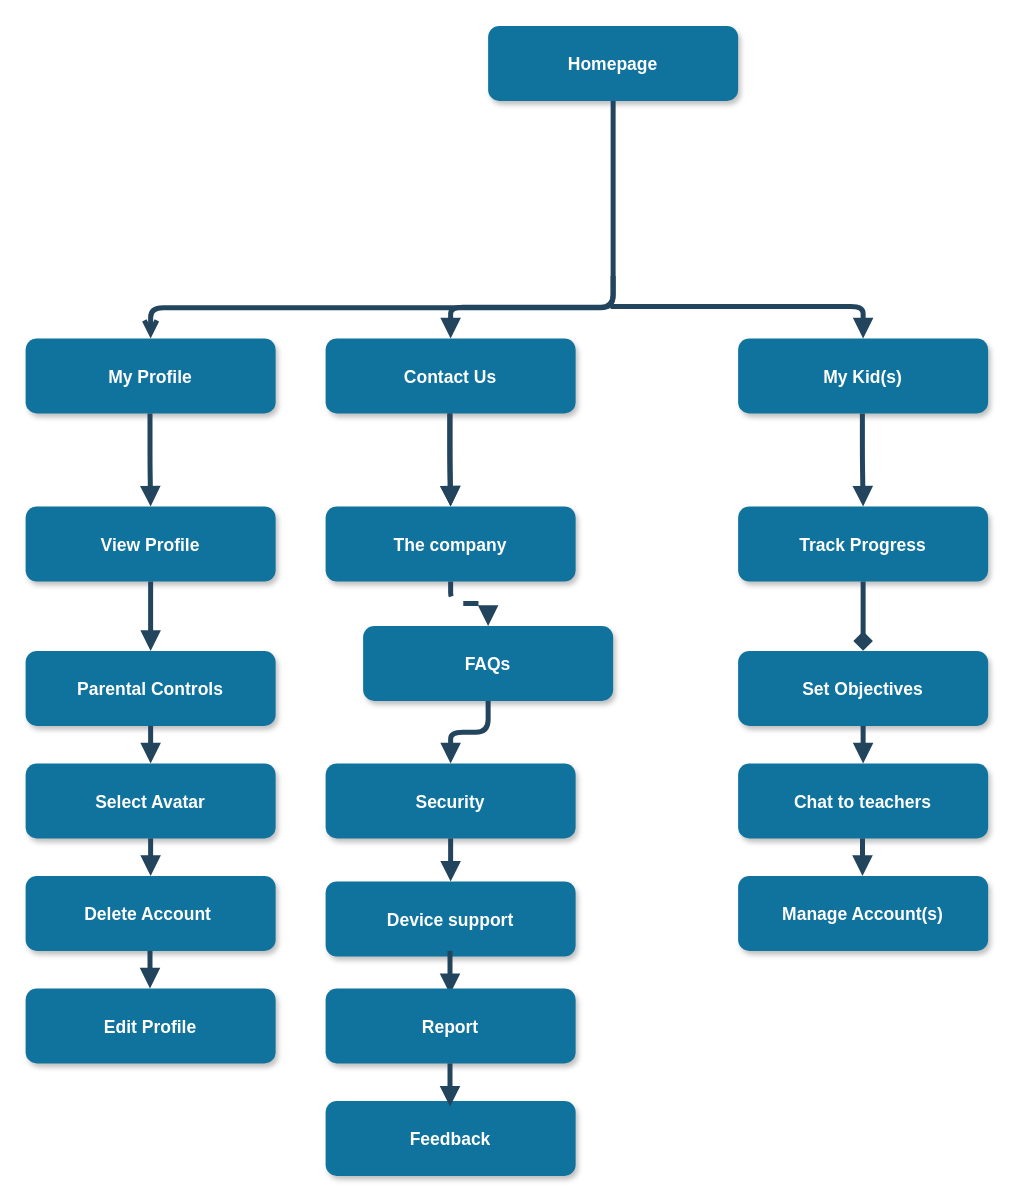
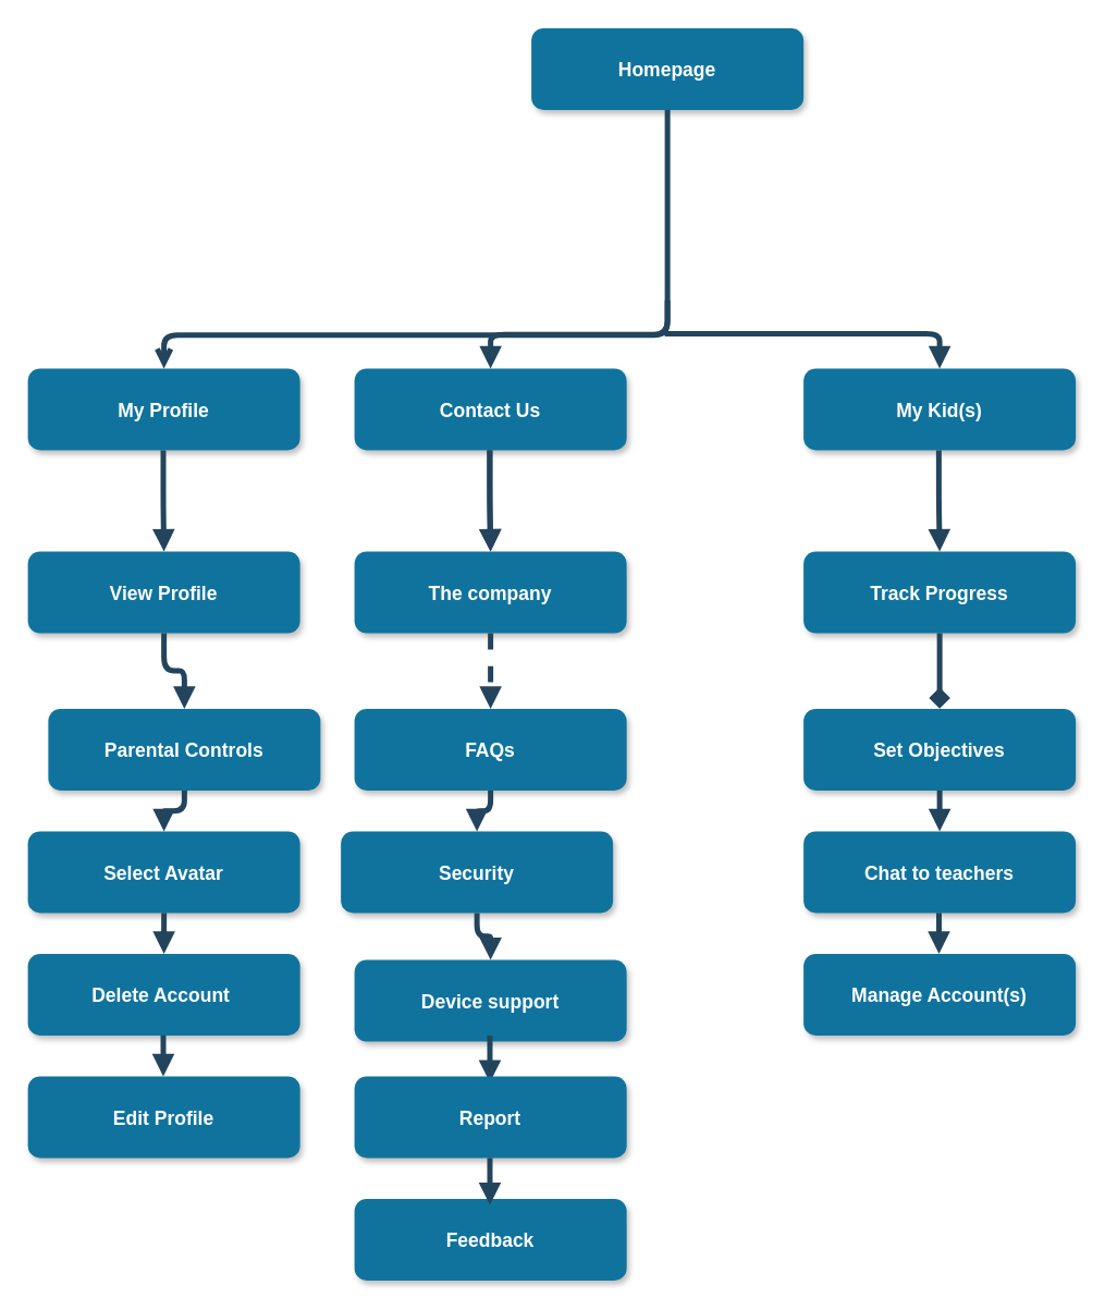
  <mxCell id="0" />
  <mxCell id="1" parent="0" />
  <mxCell id="2" value="Homepage" style="rounded=1;fillColor=#10739E;strokeColor=none;shadow=1;gradientColor=none;fontStyle=1;fontColor=#FFFFFF;fontSize=14;" vertex="1" parent="1"><mxGeometry x="390" y="20" width="200" height="60" as="geometry" /></mxCell>
  <mxCell id="3" value="My Profile" style="rounded=1;fillColor=#10739E;strokeColor=none;shadow=1;gradientColor=none;fontStyle=1;fontColor=#FFFFFF;fontSize=14;" vertex="1" parent="1"><mxGeometry x="20" y="270" width="200" height="60" as="geometry" /></mxCell>
  <mxCell id="4" value="Contact Us" style="rounded=1;fillColor=#10739E;strokeColor=none;shadow=1;gradientColor=none;fontStyle=1;fontColor=#FFFFFF;fontSize=14;" vertex="1" parent="1"><mxGeometry x="260" y="270" width="200" height="60" as="geometry" /></mxCell>
  <mxCell id="5" value="My Kid(s)" style="rounded=1;fillColor=#10739E;strokeColor=none;shadow=1;gradientColor=none;fontStyle=1;fontColor=#FFFFFF;fontSize=14;" vertex="1" parent="1"><mxGeometry x="590" y="270" width="200" height="60" as="geometry" /></mxCell>
  <mxCell id="6" value="View Profile" style="rounded=1;fillColor=#10739E;strokeColor=none;shadow=1;gradientColor=none;fontStyle=1;fontColor=#FFFFFF;fontSize=14;" vertex="1" parent="1"><mxGeometry x="20" y="404.5" width="200" height="60" as="geometry" /></mxCell>
- <mxCell id="7" value="Parental Controls" style="rounded=1;fillColor=#10739E;strokeColor=none;shadow=1;gradientColor=none;fontStyle=1;fontColor=#FFFFFF;fontSize=14;" vertex="1" parent="1"><mxGeometry x="20" y="520" width="200" height="60" as="geometry" /></mxCell>
+ <mxCell id="7" value="Parental Controls" style="rounded=1;fillColor=#10739E;strokeColor=none;shadow=1;gradientColor=none;fontStyle=1;fontColor=#FFFFFF;fontSize=14;" vertex="1" parent="1"><mxGeometry x="35" y="520" width="200" height="60" as="geometry" /></mxCell>
  <mxCell id="8" value="Select Avatar" style="rounded=1;fillColor=#10739E;strokeColor=none;shadow=1;gradientColor=none;fontStyle=1;fontColor=#FFFFFF;fontSize=14;" vertex="1" parent="1"><mxGeometry x="20" y="610" width="200" height="60" as="geometry" /></mxCell>
  <mxCell id="9" value="Delete Account " style="rounded=1;fillColor=#10739E;strokeColor=none;shadow=1;gradientColor=none;fontStyle=1;fontColor=#FFFFFF;fontSize=14;" vertex="1" parent="1"><mxGeometry x="20" y="700" width="200" height="60" as="geometry" /></mxCell>
  <mxCell id="10" value="The company" style="rounded=1;fillColor=#10739E;strokeColor=none;shadow=1;gradientColor=none;fontStyle=1;fontColor=#FFFFFF;fontSize=14;" vertex="1" parent="1"><mxGeometry x="260" y="404.5" width="200" height="60" as="geometry" /></mxCell>
- <mxCell id="11" value="FAQs" style="rounded=1;fillColor=#10739E;strokeColor=none;shadow=1;gradientColor=none;fontStyle=1;fontColor=#FFFFFF;fontSize=14;" vertex="1" parent="1"><mxGeometry x="290" y="500" width="200" height="60" as="geometry" /></mxCell>
- <mxCell id="12" value="Security" style="rounded=1;fillColor=#10739E;strokeColor=none;shadow=1;gradientColor=none;fontStyle=1;fontColor=#FFFFFF;fontSize=14;" vertex="1" parent="1"><mxGeometry x="260" y="610" width="200" height="60" as="geometry" /></mxCell>
+ <mxCell id="11" value="FAQs" style="rounded=1;fillColor=#10739E;strokeColor=none;shadow=1;gradientColor=none;fontStyle=1;fontColor=#FFFFFF;fontSize=14;" vertex="1" parent="1"><mxGeometry x="260" y="520" width="200" height="60" as="geometry" /></mxCell>
+ <mxCell id="12" value="Security" style="rounded=1;fillColor=#10739E;strokeColor=none;shadow=1;gradientColor=none;fontStyle=1;fontColor=#FFFFFF;fontSize=14;" vertex="1" parent="1"><mxGeometry x="250" y="610" width="200" height="60" as="geometry" /></mxCell>
  <mxCell id="13" value="Device support" style="rounded=1;fillColor=#10739E;strokeColor=none;shadow=1;gradientColor=none;fontStyle=1;fontColor=#FFFFFF;fontSize=14;" vertex="1" parent="1"><mxGeometry x="260" y="704.5" width="200" height="60" as="geometry" /></mxCell>
  <mxCell id="14" value="Track Progress" style="rounded=1;fillColor=#10739E;strokeColor=none;shadow=1;gradientColor=none;fontStyle=1;fontColor=#FFFFFF;fontSize=14;" vertex="1" parent="1"><mxGeometry x="590" y="404.5" width="200" height="60" as="geometry" /></mxCell>
  <mxCell id="15" value="Set Objectives" style="rounded=1;fillColor=#10739E;strokeColor=none;shadow=1;gradientColor=none;fontStyle=1;fontColor=#FFFFFF;fontSize=14;" vertex="1" parent="1"><mxGeometry x="590" y="520" width="200" height="60" as="geometry" /></mxCell>
  <mxCell id="16" value="Chat to teachers" style="rounded=1;fillColor=#10739E;strokeColor=none;shadow=1;gradientColor=none;fontStyle=1;fontColor=#FFFFFF;fontSize=14;" vertex="1" parent="1"><mxGeometry x="590" y="610" width="200" height="60" as="geometry" /></mxCell>
  <mxCell id="17" value="" style="edgeStyle=elbowEdgeStyle;elbow=vertical;strokeWidth=4;endArrow=block;endFill=1;fontStyle=1;strokeColor=#23445D;" edge="1" parent="1" target="4"><mxGeometry x="60" y="10" width="100" height="100" as="geometry"><mxPoint x="490" y="220" as="sourcePoint" /><mxPoint x="-160" y="-20" as="targetPoint" /></mxGeometry></mxCell>
  <mxCell id="18" value="" style="edgeStyle=elbowEdgeStyle;elbow=vertical;strokeWidth=4;endArrow=open;endFill=1;fontStyle=1;strokeColor=#23445D;exitX=0.5;exitY=1;exitDx=0;exitDy=0;" edge="1" parent="1" source="2" target="3"><mxGeometry x="60" y="10" width="100" height="100" as="geometry"><mxPoint x="490" y="220" as="sourcePoint" /><mxPoint x="-160" y="-20" as="targetPoint" /><Array as="points"><mxPoint x="490" y="245.5" /><mxPoint x="508" y="245.5" /></Array></mxGeometry></mxCell>
  <mxCell id="19" value="" style="edgeStyle=elbowEdgeStyle;elbow=vertical;strokeWidth=4;endArrow=block;endFill=1;fontStyle=1;strokeColor=#23445D;" edge="1" parent="1" source="6" target="7"><mxGeometry x="100" y="10" width="100" height="100" as="geometry"><mxPoint x="-220" y="80" as="sourcePoint" /><mxPoint x="-120" y="-20" as="targetPoint" /></mxGeometry></mxCell>
  <mxCell id="20" value="" style="edgeStyle=elbowEdgeStyle;elbow=vertical;strokeWidth=4;endArrow=block;endFill=1;fontStyle=1;strokeColor=#23445D;" edge="1" parent="1" source="7" target="8"><mxGeometry x="100" y="20" width="100" height="100" as="geometry"><mxPoint x="-220" y="90" as="sourcePoint" /><mxPoint x="-120" y="-10" as="targetPoint" /></mxGeometry></mxCell>
  <mxCell id="21" value="" style="edgeStyle=elbowEdgeStyle;elbow=vertical;strokeWidth=4;endArrow=block;endFill=1;fontStyle=1;strokeColor=#23445D;" edge="1" parent="1" source="8" target="9"><mxGeometry x="100" y="30" width="100" height="100" as="geometry"><mxPoint x="-220" y="100" as="sourcePoint" /><mxPoint x="-120" y="0" as="targetPoint" /></mxGeometry></mxCell>
  <mxCell id="22" value="" style="edgeStyle=elbowEdgeStyle;elbow=vertical;strokeWidth=4;endArrow=block;endFill=1;fontStyle=1;strokeColor=#23445D;dashed=1;" edge="1" parent="1" source="10" target="11"><mxGeometry x="100" y="10" width="100" height="100" as="geometry"><mxPoint x="-220" y="80" as="sourcePoint" /><mxPoint x="-120" y="-20" as="targetPoint" /></mxGeometry></mxCell>
  <mxCell id="23" value="" style="edgeStyle=elbowEdgeStyle;elbow=vertical;strokeWidth=4;endArrow=block;endFill=1;fontStyle=1;strokeColor=#23445D;" edge="1" parent="1" source="11" target="12"><mxGeometry x="100" y="20" width="100" height="100" as="geometry"><mxPoint x="-220" y="90" as="sourcePoint" /><mxPoint x="-120" y="-10" as="targetPoint" /></mxGeometry></mxCell>
  <mxCell id="24" value="" style="edgeStyle=elbowEdgeStyle;elbow=vertical;strokeWidth=4;endArrow=block;endFill=1;fontStyle=1;strokeColor=#23445D;" edge="1" parent="1" source="12" target="13"><mxGeometry x="100" y="30" width="100" height="100" as="geometry"><mxPoint x="-220" y="100" as="sourcePoint" /><mxPoint x="-120" y="0" as="targetPoint" /></mxGeometry></mxCell>
  <mxCell id="25" value="" style="edgeStyle=elbowEdgeStyle;elbow=vertical;strokeWidth=4;endArrow=diamond;endFill=1;fontStyle=1;strokeColor=#23445D;" edge="1" parent="1" source="14" target="15"><mxGeometry x="110" y="10" width="100" height="100" as="geometry"><mxPoint x="-210" y="80" as="sourcePoint" /><mxPoint x="-110" y="-20" as="targetPoint" /></mxGeometry></mxCell>
  <mxCell id="26" value="" style="edgeStyle=elbowEdgeStyle;elbow=vertical;strokeWidth=4;endArrow=block;endFill=1;fontStyle=1;strokeColor=#23445D;" edge="1" parent="1" source="15" target="16"><mxGeometry x="110" y="20" width="100" height="100" as="geometry"><mxPoint x="-210" y="90" as="sourcePoint" /><mxPoint x="-110" y="-10" as="targetPoint" /></mxGeometry></mxCell>
  <mxCell id="27" value="" style="edgeStyle=elbowEdgeStyle;elbow=vertical;strokeWidth=4;endArrow=block;endFill=1;fontStyle=1;strokeColor=#23445D;entryX=0.5;entryY=0;entryDx=0;entryDy=0;" edge="1" parent="1" target="5"><mxGeometry x="70" y="20" width="100" height="100" as="geometry"><mxPoint x="488" y="244.5" as="sourcePoint" /><mxPoint x="370" y="280" as="targetPoint" /><Array as="points"><mxPoint x="488" y="244.5" /></Array></mxGeometry></mxCell>
  <mxCell id="28" value="" style="edgeStyle=elbowEdgeStyle;elbow=vertical;strokeWidth=4;endArrow=block;endFill=1;fontStyle=1;strokeColor=#23445D;entryX=0.5;entryY=0;entryDx=0;entryDy=0;" edge="1" parent="1" target="10"><mxGeometry x="49.41" y="10" width="100" height="100" as="geometry"><mxPoint x="359.41" y="330" as="sourcePoint" /><mxPoint x="359" y="400" as="targetPoint" /><Array as="points"><mxPoint x="359.41" y="370" /></Array></mxGeometry></mxCell>
  <mxCell id="29" value="" style="edgeStyle=elbowEdgeStyle;elbow=vertical;strokeWidth=4;endArrow=block;endFill=1;fontStyle=1;strokeColor=#23445D;entryX=0.5;entryY=0;entryDx=0;entryDy=0;" edge="1" parent="1" target="14"><mxGeometry x="109.41" y="-124.5" width="100" height="100" as="geometry"><mxPoint x="689.41" y="330" as="sourcePoint" /><mxPoint x="689.41" y="385.5" as="targetPoint" /></mxGeometry></mxCell>
  <mxCell id="30" value="" style="edgeStyle=elbowEdgeStyle;elbow=vertical;strokeWidth=4;endArrow=block;endFill=1;fontStyle=1;strokeColor=#23445D;entryX=0.5;entryY=0;entryDx=0;entryDy=0;" edge="1" parent="1" target="10"><mxGeometry x="49.41" y="10" width="100" height="100" as="geometry"><mxPoint x="359.41" y="330" as="sourcePoint" /><mxPoint x="360" y="404.5" as="targetPoint" /><Array as="points" /></mxGeometry></mxCell>
  <mxCell id="31" value="" style="edgeStyle=elbowEdgeStyle;elbow=vertical;strokeWidth=4;endArrow=block;endFill=1;fontStyle=1;strokeColor=#23445D;entryX=0.5;entryY=0;entryDx=0;entryDy=0;" edge="1" parent="1" target="6"><mxGeometry x="-190.5" y="10" width="100" height="100" as="geometry"><mxPoint x="119.5" y="330" as="sourcePoint" /><mxPoint x="119.59" y="400" as="targetPoint" /><Array as="points"><mxPoint x="119.5" y="370" /></Array></mxGeometry></mxCell>
  <mxCell id="32" value="" style="edgeStyle=elbowEdgeStyle;elbow=vertical;strokeWidth=4;endArrow=block;endFill=1;fontStyle=1;strokeColor=#23445D;" edge="1" parent="1"><mxGeometry x="99.5" y="120" width="100" height="100" as="geometry"><mxPoint x="359.5" y="760" as="sourcePoint" /><mxPoint x="359.5" y="794.5" as="targetPoint" /></mxGeometry></mxCell>
  <mxCell id="33" value="Report" style="rounded=1;fillColor=#10739E;strokeColor=none;shadow=1;gradientColor=none;fontStyle=1;fontColor=#FFFFFF;fontSize=14;" vertex="1" parent="1"><mxGeometry x="260" y="790" width="200" height="60" as="geometry" /></mxCell>
  <mxCell id="34" value="" style="edgeStyle=elbowEdgeStyle;elbow=vertical;strokeWidth=4;endArrow=block;endFill=1;fontStyle=1;strokeColor=#23445D;" edge="1" parent="1"><mxGeometry x="99.5" y="120" width="100" height="100" as="geometry"><mxPoint x="119.5" y="760" as="sourcePoint" /><mxPoint x="119.5" y="790" as="targetPoint" /></mxGeometry></mxCell>
  <mxCell id="35" value="Edit Profile" style="rounded=1;fillColor=#10739E;strokeColor=none;shadow=1;gradientColor=none;fontStyle=1;fontColor=#FFFFFF;fontSize=14;" vertex="1" parent="1"><mxGeometry x="20" y="790" width="200" height="60" as="geometry" /></mxCell>
  <mxCell id="36" value="Manage Account(s)" style="rounded=1;fillColor=#10739E;strokeColor=none;shadow=1;gradientColor=none;fontStyle=1;fontColor=#FFFFFF;fontSize=14;" vertex="1" parent="1"><mxGeometry x="590" y="700" width="200" height="60" as="geometry" /></mxCell>
  <mxCell id="37" value="" style="edgeStyle=elbowEdgeStyle;elbow=vertical;strokeWidth=4;endArrow=block;endFill=1;fontStyle=1;strokeColor=#23445D;" edge="1" parent="1"><mxGeometry x="109.5" y="110" width="100" height="100" as="geometry"><mxPoint x="689.5" y="670" as="sourcePoint" /><mxPoint x="689.5" y="700" as="targetPoint" /></mxGeometry></mxCell>
  <mxCell id="38" value="Feedback" style="rounded=1;fillColor=#10739E;strokeColor=none;shadow=1;gradientColor=none;fontStyle=1;fontColor=#FFFFFF;fontSize=14;" vertex="1" parent="1"><mxGeometry x="260" y="880" width="200" height="60" as="geometry" /></mxCell>
  <mxCell id="39" value="" style="edgeStyle=elbowEdgeStyle;elbow=vertical;strokeWidth=4;endArrow=block;endFill=1;fontStyle=1;strokeColor=#23445D;" edge="1" parent="1"><mxGeometry x="99.5" y="210" width="100" height="100" as="geometry"><mxPoint x="359.5" y="850" as="sourcePoint" /><mxPoint x="359.5" y="884.5" as="targetPoint" /></mxGeometry></mxCell>
